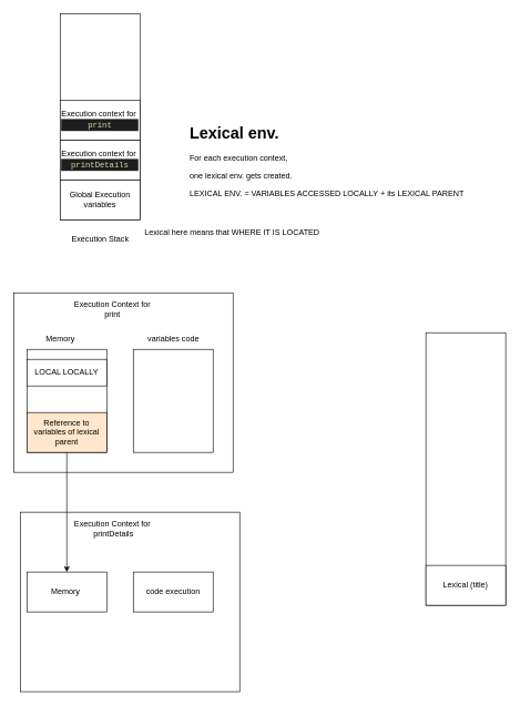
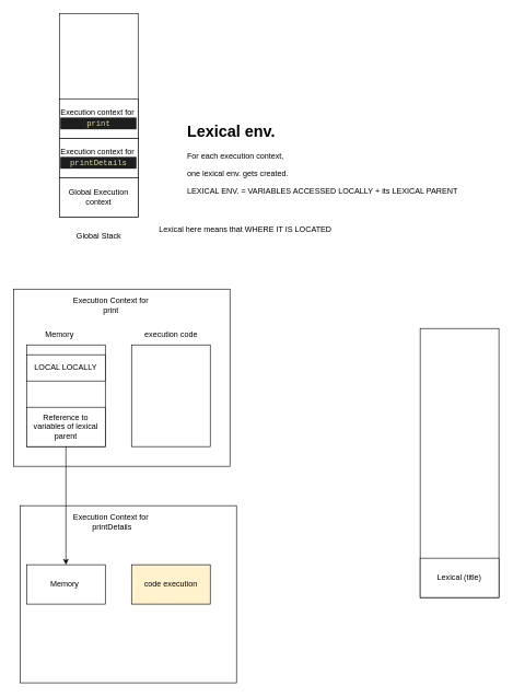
  <mxCell id="0" />
  <mxCell id="1" parent="0" />
  <mxCell id="2" value="" style="whiteSpace=wrap;html=1;" vertex="1" parent="1"><mxGeometry x="90" y="20" width="120" height="310" as="geometry" /></mxCell>
- <mxCell id="3" value="Global Execution variables&lt;br&gt;" style="whiteSpace=wrap;html=1;" vertex="1" parent="1"><mxGeometry x="90" y="270" width="120" height="60" as="geometry" /></mxCell>
+ <mxCell id="3" value="Global Execution context&lt;br&gt;" style="whiteSpace=wrap;html=1;" vertex="1" parent="1"><mxGeometry x="90" y="270" width="120" height="60" as="geometry" /></mxCell>
  <mxCell id="4" value="Execution context for&amp;nbsp;&lt;br&gt;&lt;div style=&quot;color: rgb(212 , 212 , 212) ; background-color: rgb(30 , 30 , 30) ; font-family: &amp;#34;menlo&amp;#34; , &amp;#34;monaco&amp;#34; , &amp;#34;courier new&amp;#34; , monospace ; line-height: 18px&quot;&gt;&lt;span style=&quot;color: #dcdcaa&quot;&gt;printDetails&lt;/span&gt;&lt;/div&gt;" style="whiteSpace=wrap;html=1;" vertex="1" parent="1"><mxGeometry x="90" y="210" width="120" height="60" as="geometry" /></mxCell>
  <mxCell id="5" value="Execution context for&amp;nbsp;&lt;br&gt;&lt;div style=&quot;color: rgb(212 , 212 , 212) ; background-color: rgb(30 , 30 , 30) ; font-family: &amp;#34;menlo&amp;#34; , &amp;#34;monaco&amp;#34; , &amp;#34;courier new&amp;#34; , monospace ; line-height: 18px&quot;&gt;&lt;div style=&quot;font-family: &amp;#34;menlo&amp;#34; , &amp;#34;monaco&amp;#34; , &amp;#34;courier new&amp;#34; , monospace ; line-height: 18px&quot;&gt;&lt;span style=&quot;color: #dcdcaa&quot;&gt;print&lt;/span&gt;&lt;/div&gt;&lt;/div&gt;" style="whiteSpace=wrap;html=1;" vertex="1" parent="1"><mxGeometry x="90" y="150" width="120" height="60" as="geometry" /></mxCell>
- <mxCell id="6" value="Execution Stack" style="text;html=1;align=center;verticalAlign=middle;resizable=0;points=[];autosize=1;strokeColor=none;fillColor=none;" vertex="1" parent="1"><mxGeometry x="100" y="350" width="100" height="20" as="geometry" /></mxCell>
+ <mxCell id="6" value="Global Stack" style="text;html=1;align=center;verticalAlign=middle;resizable=0;points=[];autosize=1;strokeColor=none;fillColor=none;" vertex="1" parent="1"><mxGeometry x="100" y="350" width="100" height="20" as="geometry" /></mxCell>
  <mxCell id="7" value="&lt;h1&gt;Lexical env.&lt;/h1&gt;&lt;p&gt;For each execution context,&amp;nbsp;&lt;/p&gt;&lt;p&gt;one lexical env. gets created.&lt;/p&gt;&lt;p&gt;LEXICAL ENV. = VARIABLES ACCESSED LOCALLY + its LEXICAL PARENT&lt;/p&gt;" style="text;html=1;strokeColor=none;fillColor=none;spacing=5;spacingTop=-20;whiteSpace=wrap;overflow=hidden;rounded=0;" vertex="1" parent="1"><mxGeometry x="280" y="180" width="440" height="120" as="geometry" /></mxCell>
- <mxCell id="8" value="Lexical here means that WHERE IT IS LOCATED&amp;nbsp;" style="text;html=1;align=center;verticalAlign=middle;resizable=0;points=[];autosize=1;strokeColor=none;fillColor=none;" vertex="1" parent="1"><mxGeometry x="210" y="340" width="280" height="20" as="geometry" /></mxCell>
+ <mxCell id="8" value="Lexical here means that WHERE IT IS LOCATED&amp;nbsp;" style="text;html=1;align=center;verticalAlign=middle;resizable=0;points=[];autosize=1;strokeColor=none;fillColor=none;" vertex="1" parent="1"><mxGeometry x="235" y="340" width="280" height="20" as="geometry" /></mxCell>
  <mxCell id="9" value="" style="whiteSpace=wrap;html=1;" vertex="1" parent="1"><mxGeometry x="20" y="440" width="330" height="270" as="geometry" /></mxCell>
  <mxCell id="10" value="Execution Context for&amp;nbsp;&lt;br&gt;print&amp;nbsp;" style="text;html=1;align=center;verticalAlign=middle;resizable=0;points=[];autosize=1;strokeColor=none;fillColor=none;" vertex="1" parent="1"><mxGeometry x="105" y="450" width="130" height="30" as="geometry" /></mxCell>
  <mxCell id="11" value="" style="whiteSpace=wrap;html=1;" vertex="1" parent="1"><mxGeometry x="40" y="525" width="120" height="155" as="geometry" /></mxCell>
  <mxCell id="12" value="" style="whiteSpace=wrap;html=1;" vertex="1" parent="1"><mxGeometry x="200" y="525" width="120" height="155" as="geometry" /></mxCell>
  <mxCell id="13" value="Memory" style="text;html=1;align=center;verticalAlign=middle;resizable=0;points=[];autosize=1;strokeColor=none;fillColor=none;" vertex="1" parent="1"><mxGeometry x="60" y="500" width="60" height="20" as="geometry" /></mxCell>
- <mxCell id="14" value="variables code" style="text;html=1;align=center;verticalAlign=middle;resizable=0;points=[];autosize=1;strokeColor=none;fillColor=none;" vertex="1" parent="1"><mxGeometry x="210" y="500" width="100" height="20" as="geometry" /></mxCell>
+ <mxCell id="14" value="execution code" style="text;html=1;align=center;verticalAlign=middle;resizable=0;points=[];autosize=1;strokeColor=none;fillColor=none;" vertex="1" parent="1"><mxGeometry x="210" y="500" width="100" height="20" as="geometry" /></mxCell>
  <mxCell id="15" value="LOCAL LOCALLY" style="whiteSpace=wrap;html=1;" vertex="1" parent="1"><mxGeometry x="40" y="540" width="120" height="40" as="geometry" /></mxCell>
- <mxCell id="16" value="Reference to variables of lexical parent" style="whiteSpace=wrap;html=1;fillColor=#ffe6cc;" vertex="1" parent="1"><mxGeometry x="40" y="620" width="120" height="60" as="geometry" /></mxCell>
+ <mxCell id="16" value="Reference to variables of lexical parent" style="whiteSpace=wrap;html=1;" vertex="1" parent="1"><mxGeometry x="40" y="620" width="120" height="60" as="geometry" /></mxCell>
  <mxCell id="17" value="" style="whiteSpace=wrap;html=1;" vertex="1" parent="1"><mxGeometry x="30" y="770" width="330" height="270" as="geometry" /></mxCell>
  <mxCell id="18" value="Execution Context for&amp;nbsp;&lt;br&gt;printDetails" style="text;html=1;align=center;verticalAlign=middle;resizable=0;points=[];autosize=1;strokeColor=none;fillColor=none;" vertex="1" parent="1"><mxGeometry x="105" y="780" width="130" height="30" as="geometry" /></mxCell>
  <mxCell id="19" value="Memory&amp;nbsp;" style="whiteSpace=wrap;html=1;" vertex="1" parent="1"><mxGeometry x="40" y="860" width="120" height="60" as="geometry" /></mxCell>
  <mxCell id="20" style="edgeStyle=none;html=1;" edge="1" parent="1" source="16" target="19"><mxGeometry relative="1" as="geometry" /></mxCell>
- <mxCell id="21" value="code execution" style="whiteSpace=wrap;html=1;" vertex="1" parent="1"><mxGeometry x="200" y="860" width="120" height="60" as="geometry" /></mxCell>
+ <mxCell id="21" value="code execution" style="whiteSpace=wrap;html=1;fillColor=#fff2cc;" vertex="1" parent="1"><mxGeometry x="200" y="860" width="120" height="60" as="geometry" /></mxCell>
  <mxCell id="22" value="" style="whiteSpace=wrap;html=1;" vertex="1" parent="1"><mxGeometry x="640" y="500" width="120" height="410" as="geometry" /></mxCell>
  <mxCell id="23" value="Lexical (title)" style="whiteSpace=wrap;html=1;" vertex="1" parent="1"><mxGeometry x="640" y="850" width="120" height="60" as="geometry" /></mxCell>
